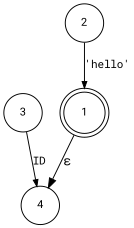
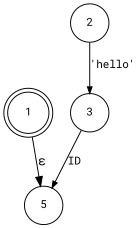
  digraph {
    fontname="Roboto Mono"
    rankdir=TB
    node [fixedsize=true fontname="Roboto Mono" fontsize=11 shape=circle peripheries=1]
    edge [fontname="Roboto Mono" arrowhead=normal arrowsize=.7 fontsize=11]
    n1 [label=1 shape=doublecircle width=.6 peripheries=""]
-   n2 [label=4 width=.55]
+   n2 [label=5 width=.55]
    n3 [label=2 width=.55]
    n4 [label=3 width=.55]
    n1 -> n2 [label="&epsilon;" arrowhead="" arrowsize="" fontsize=""]
-   n3 -> n1 [label="'hello'"]
+   n3 -> n4 [label="'hello'"]
    n4 -> n2 [label=ID]
  }
